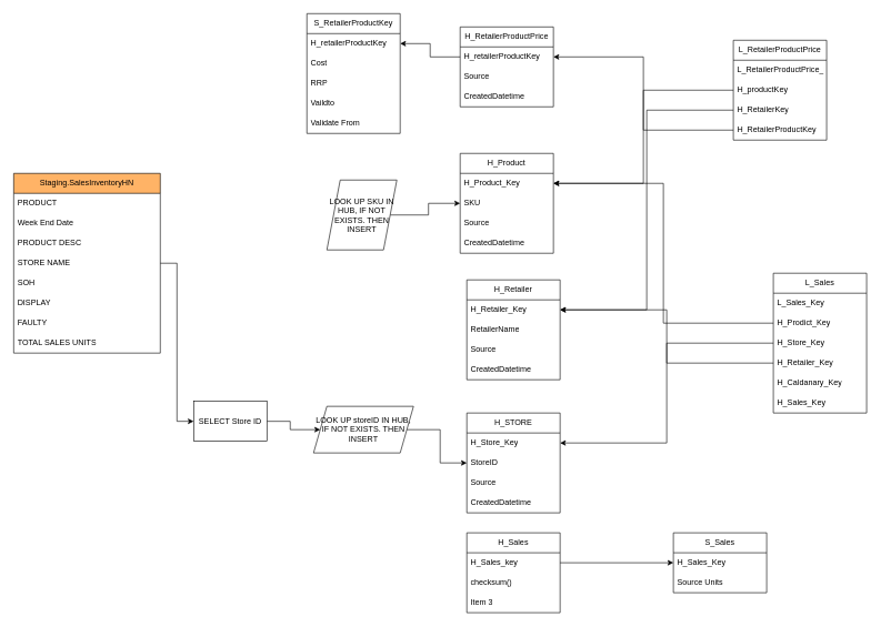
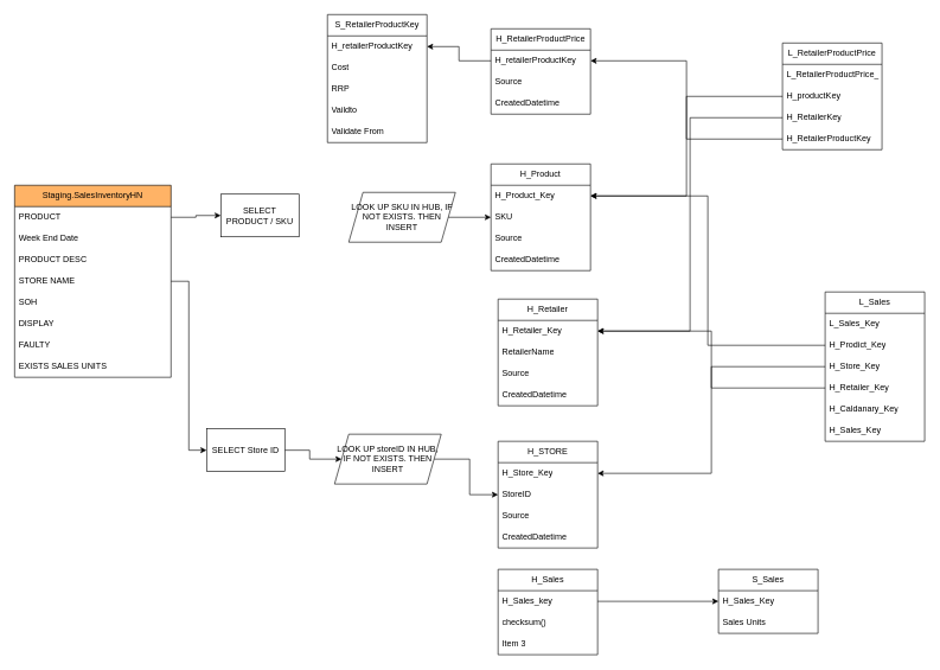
  <mxCell id="0" />
  <mxCell id="1" parent="0" />
  <mxCell id="2" value="H_Product" style="swimlane;fontStyle=0;childLayout=stackLayout;horizontal=1;startSize=30;horizontalStack=0;resizeParent=1;resizeParentMax=0;resizeLast=0;collapsible=1;marginBottom=0;whiteSpace=wrap;html=1;" vertex="1" parent="1"><mxGeometry x="690" y="230" width="140" height="150" as="geometry" /></mxCell>
  <mxCell id="3" value="H_Product_Key" style="text;strokeColor=none;fillColor=none;align=left;verticalAlign=middle;spacingLeft=4;spacingRight=4;overflow=hidden;points=[[0,0.5],[1,0.5]];portConstraint=eastwest;rotatable=0;whiteSpace=wrap;html=1;" vertex="1" parent="2"><mxGeometry y="30" width="140" height="30" as="geometry" /></mxCell>
  <mxCell id="4" value="SKU" style="text;strokeColor=none;fillColor=none;align=left;verticalAlign=middle;spacingLeft=4;spacingRight=4;overflow=hidden;points=[[0,0.5],[1,0.5]];portConstraint=eastwest;rotatable=0;whiteSpace=wrap;html=1;" vertex="1" parent="2"><mxGeometry y="60" width="140" height="30" as="geometry" /></mxCell>
  <mxCell id="5" value="Source" style="text;strokeColor=none;fillColor=none;align=left;verticalAlign=middle;spacingLeft=4;spacingRight=4;overflow=hidden;points=[[0,0.5],[1,0.5]];portConstraint=eastwest;rotatable=0;whiteSpace=wrap;html=1;" vertex="1" parent="2"><mxGeometry y="90" width="140" height="30" as="geometry" /></mxCell>
  <mxCell id="6" value="CreatedDatetime" style="text;strokeColor=none;fillColor=none;align=left;verticalAlign=middle;spacingLeft=4;spacingRight=4;overflow=hidden;points=[[0,0.5],[1,0.5]];portConstraint=eastwest;rotatable=0;whiteSpace=wrap;html=1;" vertex="1" parent="2"><mxGeometry y="120" width="140" height="30" as="geometry" /></mxCell>
  <mxCell id="7" value="H_Retailer" style="swimlane;fontStyle=0;childLayout=stackLayout;horizontal=1;startSize=30;horizontalStack=0;resizeParent=1;resizeParentMax=0;resizeLast=0;collapsible=1;marginBottom=0;whiteSpace=wrap;html=1;" vertex="1" parent="1"><mxGeometry x="700" y="420" width="140" height="150" as="geometry" /></mxCell>
  <mxCell id="8" value="H_Retailer_Key" style="text;strokeColor=none;fillColor=none;align=left;verticalAlign=middle;spacingLeft=4;spacingRight=4;overflow=hidden;points=[[0,0.5],[1,0.5]];portConstraint=eastwest;rotatable=0;whiteSpace=wrap;html=1;" vertex="1" parent="7"><mxGeometry y="30" width="140" height="30" as="geometry" /></mxCell>
  <mxCell id="9" value="RetailerName" style="text;strokeColor=none;fillColor=none;align=left;verticalAlign=middle;spacingLeft=4;spacingRight=4;overflow=hidden;points=[[0,0.5],[1,0.5]];portConstraint=eastwest;rotatable=0;whiteSpace=wrap;html=1;" vertex="1" parent="7"><mxGeometry y="60" width="140" height="30" as="geometry" /></mxCell>
  <mxCell id="10" value="Source" style="text;strokeColor=none;fillColor=none;align=left;verticalAlign=middle;spacingLeft=4;spacingRight=4;overflow=hidden;points=[[0,0.5],[1,0.5]];portConstraint=eastwest;rotatable=0;whiteSpace=wrap;html=1;" vertex="1" parent="7"><mxGeometry y="90" width="140" height="30" as="geometry" /></mxCell>
  <mxCell id="11" value="CreatedDatetime" style="text;strokeColor=none;fillColor=none;align=left;verticalAlign=middle;spacingLeft=4;spacingRight=4;overflow=hidden;points=[[0,0.5],[1,0.5]];portConstraint=eastwest;rotatable=0;whiteSpace=wrap;html=1;" vertex="1" parent="7"><mxGeometry y="120" width="140" height="30" as="geometry" /></mxCell>
  <mxCell id="12" value="L_Sales" style="swimlane;fontStyle=0;childLayout=stackLayout;horizontal=1;startSize=30;horizontalStack=0;resizeParent=1;resizeParentMax=0;resizeLast=0;collapsible=1;marginBottom=0;whiteSpace=wrap;html=1;" vertex="1" parent="1"><mxGeometry x="1160" y="410" width="140" height="210" as="geometry" /></mxCell>
  <mxCell id="13" value="L_Sales_Key" style="text;strokeColor=none;fillColor=none;align=left;verticalAlign=middle;spacingLeft=4;spacingRight=4;overflow=hidden;points=[[0,0.5],[1,0.5]];portConstraint=eastwest;rotatable=0;whiteSpace=wrap;html=1;" vertex="1" parent="12"><mxGeometry y="30" width="140" height="30" as="geometry" /></mxCell>
  <mxCell id="14" value="H_Prodict_Key" style="text;strokeColor=none;fillColor=none;align=left;verticalAlign=middle;spacingLeft=4;spacingRight=4;overflow=hidden;points=[[0,0.5],[1,0.5]];portConstraint=eastwest;rotatable=0;whiteSpace=wrap;html=1;" vertex="1" parent="12"><mxGeometry y="60" width="140" height="30" as="geometry" /></mxCell>
  <mxCell id="15" value="H_Store_Key" style="text;strokeColor=none;fillColor=none;align=left;verticalAlign=middle;spacingLeft=4;spacingRight=4;overflow=hidden;points=[[0,0.5],[1,0.5]];portConstraint=eastwest;rotatable=0;whiteSpace=wrap;html=1;" vertex="1" parent="12"><mxGeometry y="90" width="140" height="30" as="geometry" /></mxCell>
  <mxCell id="16" value="H_Retailer_Key" style="text;strokeColor=none;fillColor=none;align=left;verticalAlign=middle;spacingLeft=4;spacingRight=4;overflow=hidden;points=[[0,0.5],[1,0.5]];portConstraint=eastwest;rotatable=0;whiteSpace=wrap;html=1;" vertex="1" parent="12"><mxGeometry y="120" width="140" height="30" as="geometry" /></mxCell>
  <mxCell id="17" value="H_Caldanary_Key" style="text;strokeColor=none;fillColor=none;align=left;verticalAlign=middle;spacingLeft=4;spacingRight=4;overflow=hidden;points=[[0,0.5],[1,0.5]];portConstraint=eastwest;rotatable=0;whiteSpace=wrap;html=1;" vertex="1" parent="12"><mxGeometry y="150" width="140" height="30" as="geometry" /></mxCell>
  <mxCell id="18" value="H_Sales_Key" style="text;strokeColor=none;fillColor=none;align=left;verticalAlign=middle;spacingLeft=4;spacingRight=4;overflow=hidden;points=[[0,0.5],[1,0.5]];portConstraint=eastwest;rotatable=0;whiteSpace=wrap;html=1;" vertex="1" parent="12"><mxGeometry y="180" width="140" height="30" as="geometry" /></mxCell>
  <mxCell id="19" value="Staging.SalesInventoryHN" style="swimlane;fontStyle=0;childLayout=stackLayout;horizontal=1;startSize=30;horizontalStack=0;resizeParent=1;resizeParentMax=0;resizeLast=0;collapsible=1;marginBottom=0;whiteSpace=wrap;html=1;fillColor=#FFB366;" vertex="1" parent="1"><mxGeometry x="20" y="260" width="220" height="270" as="geometry" /></mxCell>
  <mxCell id="20" value="PRODUCT" style="text;strokeColor=none;fillColor=none;align=left;verticalAlign=middle;spacingLeft=4;spacingRight=4;overflow=hidden;points=[[0,0.5],[1,0.5]];portConstraint=eastwest;rotatable=0;whiteSpace=wrap;html=1;" vertex="1" parent="19"><mxGeometry y="30" width="220" height="30" as="geometry" /></mxCell>
  <mxCell id="21" value="Week End Date" style="text;strokeColor=none;fillColor=none;align=left;verticalAlign=middle;spacingLeft=4;spacingRight=4;overflow=hidden;points=[[0,0.5],[1,0.5]];portConstraint=eastwest;rotatable=0;whiteSpace=wrap;html=1;" vertex="1" parent="19"><mxGeometry y="60" width="220" height="30" as="geometry" /></mxCell>
  <mxCell id="22" value="PRODUCT DESC" style="text;strokeColor=none;fillColor=none;align=left;verticalAlign=middle;spacingLeft=4;spacingRight=4;overflow=hidden;points=[[0,0.5],[1,0.5]];portConstraint=eastwest;rotatable=0;whiteSpace=wrap;html=1;" vertex="1" parent="19"><mxGeometry y="90" width="220" height="30" as="geometry" /></mxCell>
  <mxCell id="23" value="STORE NAME" style="text;strokeColor=none;fillColor=none;align=left;verticalAlign=middle;spacingLeft=4;spacingRight=4;overflow=hidden;points=[[0,0.5],[1,0.5]];portConstraint=eastwest;rotatable=0;whiteSpace=wrap;html=1;" vertex="1" parent="19"><mxGeometry y="120" width="220" height="30" as="geometry" /></mxCell>
  <mxCell id="24" value="SOH" style="text;strokeColor=none;fillColor=none;align=left;verticalAlign=middle;spacingLeft=4;spacingRight=4;overflow=hidden;points=[[0,0.5],[1,0.5]];portConstraint=eastwest;rotatable=0;whiteSpace=wrap;html=1;" vertex="1" parent="19"><mxGeometry y="150" width="220" height="30" as="geometry" /></mxCell>
  <mxCell id="25" value="DISPLAY" style="text;strokeColor=none;fillColor=none;align=left;verticalAlign=middle;spacingLeft=4;spacingRight=4;overflow=hidden;points=[[0,0.5],[1,0.5]];portConstraint=eastwest;rotatable=0;whiteSpace=wrap;html=1;" vertex="1" parent="19"><mxGeometry y="180" width="220" height="30" as="geometry" /></mxCell>
  <mxCell id="26" value="FAULTY" style="text;strokeColor=none;fillColor=none;align=left;verticalAlign=middle;spacingLeft=4;spacingRight=4;overflow=hidden;points=[[0,0.5],[1,0.5]];portConstraint=eastwest;rotatable=0;whiteSpace=wrap;html=1;" vertex="1" parent="19"><mxGeometry y="210" width="220" height="30" as="geometry" /></mxCell>
- <mxCell id="27" value="TOTAL SALES UNITS" style="text;strokeColor=none;fillColor=none;align=left;verticalAlign=middle;spacingLeft=4;spacingRight=4;overflow=hidden;points=[[0,0.5],[1,0.5]];portConstraint=eastwest;rotatable=0;whiteSpace=wrap;html=1;" vertex="1" parent="19"><mxGeometry y="240" width="220" height="30" as="geometry" /></mxCell>
+ <mxCell id="27" value="EXISTS SALES UNITS" style="text;strokeColor=none;fillColor=none;align=left;verticalAlign=middle;spacingLeft=4;spacingRight=4;overflow=hidden;points=[[0,0.5],[1,0.5]];portConstraint=eastwest;rotatable=0;whiteSpace=wrap;html=1;" vertex="1" parent="19"><mxGeometry y="240" width="220" height="30" as="geometry" /></mxCell>
+ <mxCell id="28" value="SELECT PRODUCT / SKU" style="rounded=0;whiteSpace=wrap;html=1;" vertex="1" parent="1"><mxGeometry x="310" y="272.5" width="110" height="60" as="geometry" /></mxCell>
+ <mxCell id="29" style="edgeStyle=orthogonalEdgeStyle;rounded=0;orthogonalLoop=1;jettySize=auto;html=1;" edge="1" parent="1" source="20" target="28"><mxGeometry relative="1" as="geometry" /></mxCell>
  <mxCell id="30" style="edgeStyle=orthogonalEdgeStyle;rounded=0;orthogonalLoop=1;jettySize=auto;html=1;" edge="1" parent="1" source="31" target="4"><mxGeometry relative="1" as="geometry" /></mxCell>
- <mxCell id="31" value="LOOK UP SKU IN HUB, IF NOT EXISTS. THEN INSERT" style="shape=parallelogram;perimeter=parallelogramPerimeter;whiteSpace=wrap;html=1;fixedSize=1;" vertex="1" parent="1"><mxGeometry x="490" y="270" width="105" height="105" as="geometry" /></mxCell>
+ <mxCell id="31" value="LOOK UP SKU IN HUB, IF NOT EXISTS. THEN INSERT" style="shape=parallelogram;perimeter=parallelogramPerimeter;whiteSpace=wrap;html=1;fixedSize=1;" vertex="1" parent="1"><mxGeometry x="490" y="270" width="150" height="70" as="geometry" /></mxCell>
  <mxCell id="32" value="H_STORE" style="swimlane;fontStyle=0;childLayout=stackLayout;horizontal=1;startSize=30;horizontalStack=0;resizeParent=1;resizeParentMax=0;resizeLast=0;collapsible=1;marginBottom=0;whiteSpace=wrap;html=1;" vertex="1" parent="1"><mxGeometry x="700" y="620" width="140" height="150" as="geometry" /></mxCell>
  <mxCell id="33" value="H_Store_Key" style="text;strokeColor=none;fillColor=none;align=left;verticalAlign=middle;spacingLeft=4;spacingRight=4;overflow=hidden;points=[[0,0.5],[1,0.5]];portConstraint=eastwest;rotatable=0;whiteSpace=wrap;html=1;" vertex="1" parent="32"><mxGeometry y="30" width="140" height="30" as="geometry" /></mxCell>
  <mxCell id="34" value="StoreID" style="text;strokeColor=none;fillColor=none;align=left;verticalAlign=middle;spacingLeft=4;spacingRight=4;overflow=hidden;points=[[0,0.5],[1,0.5]];portConstraint=eastwest;rotatable=0;whiteSpace=wrap;html=1;" vertex="1" parent="32"><mxGeometry y="60" width="140" height="30" as="geometry" /></mxCell>
  <mxCell id="35" value="Source" style="text;strokeColor=none;fillColor=none;align=left;verticalAlign=middle;spacingLeft=4;spacingRight=4;overflow=hidden;points=[[0,0.5],[1,0.5]];portConstraint=eastwest;rotatable=0;whiteSpace=wrap;html=1;" vertex="1" parent="32"><mxGeometry y="90" width="140" height="30" as="geometry" /></mxCell>
  <mxCell id="36" value="CreatedDatetime" style="text;strokeColor=none;fillColor=none;align=left;verticalAlign=middle;spacingLeft=4;spacingRight=4;overflow=hidden;points=[[0,0.5],[1,0.5]];portConstraint=eastwest;rotatable=0;whiteSpace=wrap;html=1;" vertex="1" parent="32"><mxGeometry y="120" width="140" height="30" as="geometry" /></mxCell>
  <mxCell id="37" style="edgeStyle=orthogonalEdgeStyle;rounded=0;orthogonalLoop=1;jettySize=auto;html=1;entryX=0;entryY=0.5;entryDx=0;entryDy=0;" edge="1" parent="1" source="38" target="40"><mxGeometry relative="1" as="geometry" /></mxCell>
  <mxCell id="38" value="SELECT Store ID" style="rounded=0;whiteSpace=wrap;html=1;" vertex="1" parent="1"><mxGeometry x="290" y="602.5" width="110" height="60" as="geometry" /></mxCell>
  <mxCell id="39" style="edgeStyle=orthogonalEdgeStyle;rounded=0;orthogonalLoop=1;jettySize=auto;html=1;" edge="1" parent="1" source="40" target="34"><mxGeometry relative="1" as="geometry" /></mxCell>
  <mxCell id="40" value="LOOK UP storeID IN HUB, IF NOT EXISTS. THEN INSERT" style="shape=parallelogram;perimeter=parallelogramPerimeter;whiteSpace=wrap;html=1;fixedSize=1;" vertex="1" parent="1"><mxGeometry x="470" y="610" width="150" height="70" as="geometry" /></mxCell>
  <mxCell id="41" style="edgeStyle=orthogonalEdgeStyle;rounded=0;orthogonalLoop=1;jettySize=auto;html=1;entryX=0;entryY=0.5;entryDx=0;entryDy=0;" edge="1" parent="1" source="23" target="38"><mxGeometry relative="1" as="geometry" /></mxCell>
  <mxCell id="42" value="S_Sales" style="swimlane;fontStyle=0;childLayout=stackLayout;horizontal=1;startSize=30;horizontalStack=0;resizeParent=1;resizeParentMax=0;resizeLast=0;collapsible=1;marginBottom=0;whiteSpace=wrap;html=1;" vertex="1" parent="1"><mxGeometry x="1010" y="800" width="140" height="90" as="geometry" /></mxCell>
  <mxCell id="43" value="H_Sales_Key" style="text;strokeColor=none;fillColor=none;align=left;verticalAlign=middle;spacingLeft=4;spacingRight=4;overflow=hidden;points=[[0,0.5],[1,0.5]];portConstraint=eastwest;rotatable=0;whiteSpace=wrap;html=1;" vertex="1" parent="42"><mxGeometry y="30" width="140" height="30" as="geometry" /></mxCell>
- <mxCell id="44" value="Source Units" style="text;strokeColor=none;fillColor=none;align=left;verticalAlign=middle;spacingLeft=4;spacingRight=4;overflow=hidden;points=[[0,0.5],[1,0.5]];portConstraint=eastwest;rotatable=0;whiteSpace=wrap;html=1;" vertex="1" parent="42"><mxGeometry y="60" width="140" height="30" as="geometry" /></mxCell>
+ <mxCell id="44" value="Sales Units" style="text;strokeColor=none;fillColor=none;align=left;verticalAlign=middle;spacingLeft=4;spacingRight=4;overflow=hidden;points=[[0,0.5],[1,0.5]];portConstraint=eastwest;rotatable=0;whiteSpace=wrap;html=1;" vertex="1" parent="42"><mxGeometry y="60" width="140" height="30" as="geometry" /></mxCell>
  <mxCell id="45" value="H_Sales" style="swimlane;fontStyle=0;childLayout=stackLayout;horizontal=1;startSize=30;horizontalStack=0;resizeParent=1;resizeParentMax=0;resizeLast=0;collapsible=1;marginBottom=0;whiteSpace=wrap;html=1;" vertex="1" parent="1"><mxGeometry x="700" y="800" width="140" height="120" as="geometry" /></mxCell>
  <mxCell id="46" value="H_Sales_key" style="text;strokeColor=none;fillColor=none;align=left;verticalAlign=middle;spacingLeft=4;spacingRight=4;overflow=hidden;points=[[0,0.5],[1,0.5]];portConstraint=eastwest;rotatable=0;whiteSpace=wrap;html=1;" vertex="1" parent="45"><mxGeometry y="30" width="140" height="30" as="geometry" /></mxCell>
  <mxCell id="47" value="checksum()" style="text;strokeColor=none;fillColor=none;align=left;verticalAlign=middle;spacingLeft=4;spacingRight=4;overflow=hidden;points=[[0,0.5],[1,0.5]];portConstraint=eastwest;rotatable=0;whiteSpace=wrap;html=1;" vertex="1" parent="45"><mxGeometry y="60" width="140" height="30" as="geometry" /></mxCell>
  <mxCell id="48" value="Item 3" style="text;strokeColor=none;fillColor=none;align=left;verticalAlign=middle;spacingLeft=4;spacingRight=4;overflow=hidden;points=[[0,0.5],[1,0.5]];portConstraint=eastwest;rotatable=0;whiteSpace=wrap;html=1;" vertex="1" parent="45"><mxGeometry y="90" width="140" height="30" as="geometry" /></mxCell>
  <mxCell id="49" style="edgeStyle=orthogonalEdgeStyle;rounded=0;orthogonalLoop=1;jettySize=auto;html=1;" edge="1" parent="1" source="46" target="43"><mxGeometry relative="1" as="geometry" /></mxCell>
  <mxCell id="50" value="L_RetailerProductPrice" style="swimlane;fontStyle=0;childLayout=stackLayout;horizontal=1;startSize=30;horizontalStack=0;resizeParent=1;resizeParentMax=0;resizeLast=0;collapsible=1;marginBottom=0;whiteSpace=wrap;html=1;" vertex="1" parent="1"><mxGeometry x="1100" y="60" width="140" height="150" as="geometry" /></mxCell>
  <mxCell id="51" value="L_RetailerProductPrice_key" style="text;strokeColor=none;fillColor=none;align=left;verticalAlign=middle;spacingLeft=4;spacingRight=4;overflow=hidden;points=[[0,0.5],[1,0.5]];portConstraint=eastwest;rotatable=0;whiteSpace=wrap;html=1;" vertex="1" parent="50"><mxGeometry y="30" width="140" height="30" as="geometry" /></mxCell>
  <mxCell id="52" value="H_productKey" style="text;strokeColor=none;fillColor=none;align=left;verticalAlign=middle;spacingLeft=4;spacingRight=4;overflow=hidden;points=[[0,0.5],[1,0.5]];portConstraint=eastwest;rotatable=0;whiteSpace=wrap;html=1;" vertex="1" parent="50"><mxGeometry y="60" width="140" height="30" as="geometry" /></mxCell>
  <mxCell id="53" value="H_RetailerKey" style="text;strokeColor=none;fillColor=none;align=left;verticalAlign=middle;spacingLeft=4;spacingRight=4;overflow=hidden;points=[[0,0.5],[1,0.5]];portConstraint=eastwest;rotatable=0;whiteSpace=wrap;html=1;" vertex="1" parent="50"><mxGeometry y="90" width="140" height="30" as="geometry" /></mxCell>
  <mxCell id="54" value="H_RetailerProductKey" style="text;strokeColor=none;fillColor=none;align=left;verticalAlign=middle;spacingLeft=4;spacingRight=4;overflow=hidden;points=[[0,0.5],[1,0.5]];portConstraint=eastwest;rotatable=0;whiteSpace=wrap;html=1;" vertex="1" parent="50"><mxGeometry y="120" width="140" height="30" as="geometry" /></mxCell>
  <mxCell id="55" value="H_RetailerProductPrice" style="swimlane;fontStyle=0;childLayout=stackLayout;horizontal=1;startSize=30;horizontalStack=0;resizeParent=1;resizeParentMax=0;resizeLast=0;collapsible=1;marginBottom=0;whiteSpace=wrap;html=1;" vertex="1" parent="1"><mxGeometry x="690" y="40" width="140" height="120" as="geometry" /></mxCell>
  <mxCell id="56" value="H_retailerProductKey" style="text;strokeColor=none;fillColor=none;align=left;verticalAlign=middle;spacingLeft=4;spacingRight=4;overflow=hidden;points=[[0,0.5],[1,0.5]];portConstraint=eastwest;rotatable=0;whiteSpace=wrap;html=1;" vertex="1" parent="55"><mxGeometry y="30" width="140" height="30" as="geometry" /></mxCell>
  <mxCell id="57" value="Source" style="text;strokeColor=none;fillColor=none;align=left;verticalAlign=middle;spacingLeft=4;spacingRight=4;overflow=hidden;points=[[0,0.5],[1,0.5]];portConstraint=eastwest;rotatable=0;whiteSpace=wrap;html=1;" vertex="1" parent="55"><mxGeometry y="60" width="140" height="30" as="geometry" /></mxCell>
  <mxCell id="58" value="CreatedDatetime" style="text;strokeColor=none;fillColor=none;align=left;verticalAlign=middle;spacingLeft=4;spacingRight=4;overflow=hidden;points=[[0,0.5],[1,0.5]];portConstraint=eastwest;rotatable=0;whiteSpace=wrap;html=1;" vertex="1" parent="55"><mxGeometry y="90" width="140" height="30" as="geometry" /></mxCell>
  <mxCell id="59" value="S_RetailerProductKey" style="swimlane;fontStyle=0;childLayout=stackLayout;horizontal=1;startSize=30;horizontalStack=0;resizeParent=1;resizeParentMax=0;resizeLast=0;collapsible=1;marginBottom=0;whiteSpace=wrap;html=1;" vertex="1" parent="1"><mxGeometry x="460" y="20" width="140" height="180" as="geometry" /></mxCell>
  <mxCell id="60" value="H_retailerProductKey" style="text;strokeColor=none;fillColor=none;align=left;verticalAlign=middle;spacingLeft=4;spacingRight=4;overflow=hidden;points=[[0,0.5],[1,0.5]];portConstraint=eastwest;rotatable=0;whiteSpace=wrap;html=1;" vertex="1" parent="59"><mxGeometry y="30" width="140" height="30" as="geometry" /></mxCell>
  <mxCell id="61" value="Cost" style="text;strokeColor=none;fillColor=none;align=left;verticalAlign=middle;spacingLeft=4;spacingRight=4;overflow=hidden;points=[[0,0.5],[1,0.5]];portConstraint=eastwest;rotatable=0;whiteSpace=wrap;html=1;" vertex="1" parent="59"><mxGeometry y="60" width="140" height="30" as="geometry" /></mxCell>
  <mxCell id="62" value="RRP" style="text;strokeColor=none;fillColor=none;align=left;verticalAlign=middle;spacingLeft=4;spacingRight=4;overflow=hidden;points=[[0,0.5],[1,0.5]];portConstraint=eastwest;rotatable=0;whiteSpace=wrap;html=1;" vertex="1" parent="59"><mxGeometry y="90" width="140" height="30" as="geometry" /></mxCell>
  <mxCell id="63" value="Vaildto" style="text;strokeColor=none;fillColor=none;align=left;verticalAlign=middle;spacingLeft=4;spacingRight=4;overflow=hidden;points=[[0,0.5],[1,0.5]];portConstraint=eastwest;rotatable=0;whiteSpace=wrap;html=1;" vertex="1" parent="59"><mxGeometry y="120" width="140" height="30" as="geometry" /></mxCell>
  <mxCell id="64" value="Validate From" style="text;strokeColor=none;fillColor=none;align=left;verticalAlign=middle;spacingLeft=4;spacingRight=4;overflow=hidden;points=[[0,0.5],[1,0.5]];portConstraint=eastwest;rotatable=0;whiteSpace=wrap;html=1;" vertex="1" parent="59"><mxGeometry y="150" width="140" height="30" as="geometry" /></mxCell>
  <mxCell id="65" style="edgeStyle=orthogonalEdgeStyle;rounded=0;orthogonalLoop=1;jettySize=auto;html=1;" edge="1" parent="1" source="56" target="60"><mxGeometry relative="1" as="geometry" /></mxCell>
  <mxCell id="66" style="edgeStyle=orthogonalEdgeStyle;rounded=0;orthogonalLoop=1;jettySize=auto;html=1;entryX=1;entryY=0.5;entryDx=0;entryDy=0;" edge="1" parent="1" source="54" target="56"><mxGeometry relative="1" as="geometry" /></mxCell>
  <mxCell id="67" style="edgeStyle=orthogonalEdgeStyle;rounded=0;orthogonalLoop=1;jettySize=auto;html=1;" edge="1" parent="1" source="14" target="3"><mxGeometry relative="1" as="geometry" /></mxCell>
  <mxCell id="68" style="edgeStyle=orthogonalEdgeStyle;rounded=0;orthogonalLoop=1;jettySize=auto;html=1;entryX=1;entryY=0.5;entryDx=0;entryDy=0;" edge="1" parent="1" source="15" target="33"><mxGeometry relative="1" as="geometry" /></mxCell>
  <mxCell id="69" style="edgeStyle=orthogonalEdgeStyle;rounded=0;orthogonalLoop=1;jettySize=auto;html=1;entryX=1;entryY=0.5;entryDx=0;entryDy=0;" edge="1" parent="1" source="52" target="3"><mxGeometry relative="1" as="geometry" /></mxCell>
  <mxCell id="70" style="edgeStyle=orthogonalEdgeStyle;rounded=0;orthogonalLoop=1;jettySize=auto;html=1;entryX=1;entryY=0.5;entryDx=0;entryDy=0;" edge="1" parent="1" source="53" target="8"><mxGeometry relative="1" as="geometry" /></mxCell>
  <mxCell id="71" style="edgeStyle=orthogonalEdgeStyle;rounded=0;orthogonalLoop=1;jettySize=auto;html=1;entryX=1;entryY=0.5;entryDx=0;entryDy=0;" edge="1" parent="1" source="16" target="8"><mxGeometry relative="1" as="geometry" /></mxCell>
